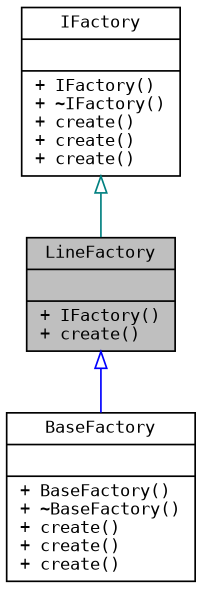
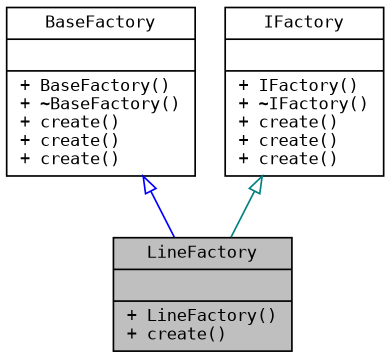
  digraph {
    fontname="DejaVu Sans Mono"
    node [color=black fillcolor=white fontname="DejaVu Sans Mono" fontsize=10 shape=record style=filled]
    edge [arrowtail=onormal dir=back fontname="DejaVu Sans Mono" fontsize=10 labelfontname=Helvetica labelfontsize=10 style=solid]
-   n1 [fillcolor=grey75 fontcolor=black height=0.2 label="{LineFactory\n||+ IFactory()\l+ create()\l}" width=0.4]
+   n1 [fillcolor=grey75 fontcolor=black height=0.2 label="{LineFactory\n||+ LineFactory()\l+ create()\l}" width=0.4]
    n2 [height=0.2 label="{BaseFactory\n||+ BaseFactory()\l+ ~BaseFactory()\l+ create()\l+ create()\l+ create()\l}" width=0.4]
    n3 [height=0.2 label="{IFactory\n||+ IFactory()\l+ ~IFactory()\l+ create()\l+ create()\l+ create()\l}" width=0.4]
-   n1 -> n2 [color=blue]
+   n2 -> n1 [color=blue]
    n3 -> n1 [color=teal]
  }
